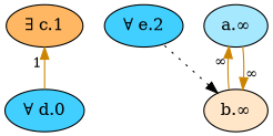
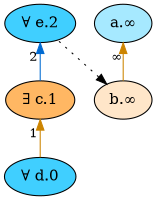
  digraph {
    node [fillcolor="#40cfff" fontsize=14 style=filled]
    edge [color="#cc8400" dir=back fontsize=12 labeldistance=1.5 style=solid taillabel="∞"]
    n1 [label="∀ d.0"]
    n2 [label="∀ e.2"]
    n3 [fillcolor="#ffb763" label="∃ c.1"]
    n4 [fillcolor="#a6e9ff" label="a.∞"]
    n5 [fillcolor="#ffe6c9" label="b.∞"]
    subgraph sub_1 {
      rank=max
      n1
    }
    subgraph sub_2 {
      rank=min
      n2
    }
+   n2 -> n3 [color="#006ad1" taillabel=2]
    n3 -> n1 [taillabel=1]
    n4 -> n5
    n5 -> n2 [color=black constraint=false style=dotted taillabel=""]
-   n5 -> n4
  }
